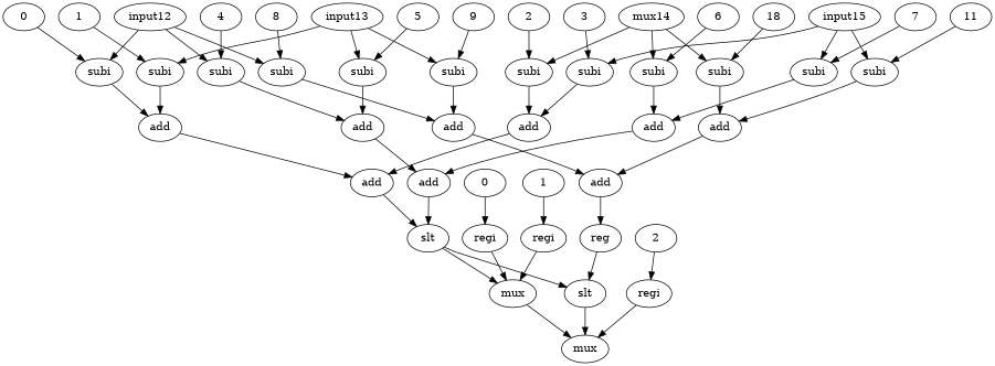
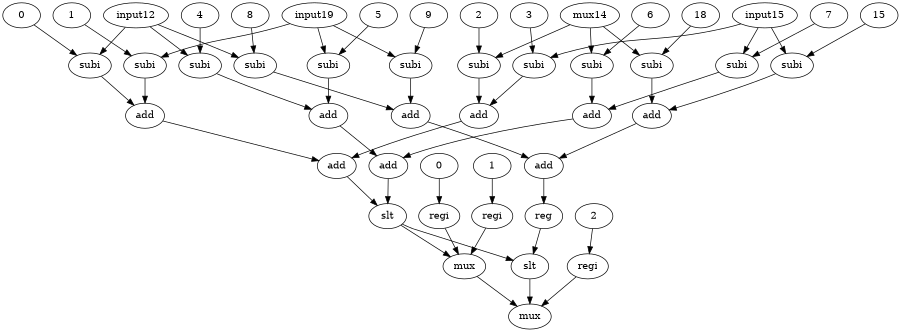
  digraph {
    n1 [VALUE=0 label=subi]
    n2 [label=add]
    n3 [label=add]
    n4 [label=0]
    n5 [VALUE=1 label=subi]
    n6 [label=1]
    n7 [VALUE=2 label=subi]
    n8 [label=add]
    n9 [label=2]
    n10 [VALUE=3 label=subi]
    n11 [label=3]
    n12 [VALUE=4 label=subi]
    n13 [label=add]
    n14 [label=add]
    n15 [label=4]
    n16 [VALUE=5 label=subi]
    n17 [label=5]
    n18 [VALUE=6 label=subi]
    n19 [label=add]
    n20 [label=6]
    n21 [VALUE=7 label=subi]
    n22 [label=7]
    n23 [VALUE=8 label=subi]
    n24 [label=add]
    n25 [label=add]
    n26 [label=8]
    n27 [VALUE=9 label=subi]
    n28 [label=9]
    n29 [VALUE=10 label=subi]
    n30 [label=add]
    n31 [label=18]
    n32 [VALUE=11 label=subi]
-   n33 [label=11]
+   n33 [label=15]
    n34 [label=input12]
-   n35 [label=input13]
+   n35 [label=input19]
    n36 [label=mux14]
    n37 [label=input15]
    n38 [label=slt]
    n39 [label=mux]
    n40 [label=slt]
    n41 [label=reg]
    n42 [label=mux]
    n43 [VALUE=0 label=regi]
    n44 [label=0]
    n45 [VALUE=1 label=regi]
    n46 [label=1]
    n47 [VALUE=2 label=regi]
    n48 [label=2]
    n1 -> n2
    n2 -> n3
    n3 -> n38
    n4 -> n1
    n5 -> n2
    n6 -> n5
    n7 -> n8
    n8 -> n3
    n9 -> n7
    n10 -> n8
    n11 -> n10
    n12 -> n13
    n13 -> n14
    n14 -> n38
    n15 -> n12
    n16 -> n13
    n17 -> n16
    n18 -> n19
    n19 -> n14
    n20 -> n18
    n21 -> n19
    n22 -> n21
    n23 -> n24
    n24 -> n25
    n25 -> n41
    n26 -> n23
    n27 -> n24
    n28 -> n27
    n29 -> n30
    n30 -> n25
    n31 -> n29
    n32 -> n30
    n33 -> n32
    n34 -> n1
    n34 -> n12
    n34 -> n23
    n35 -> n5
    n35 -> n16
    n35 -> n27
    n36 -> n7
    n36 -> n18
    n36 -> n29
    n37 -> n10
    n37 -> n21
    n37 -> n32
    n38 -> n39
    n38 -> n40
    n39 -> n42
    n40 -> n42
    n41 -> n40
    n43 -> n39
    n44 -> n43
    n45 -> n39
    n46 -> n45
    n47 -> n42
    n48 -> n47
  }
